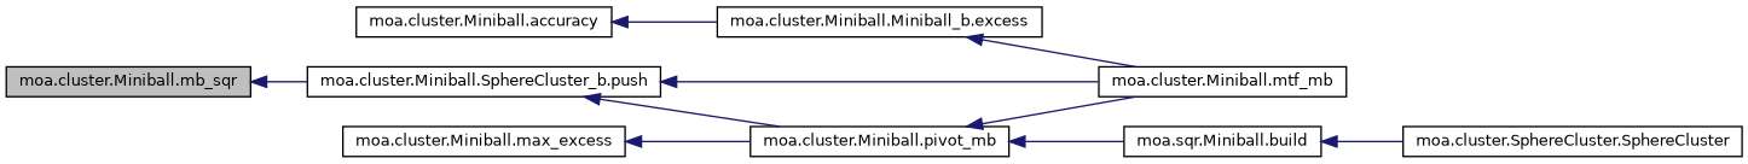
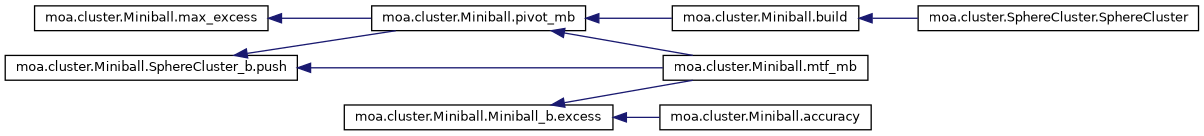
  digraph {
    rankdir=LR
    node [color=black fillcolor=white fontname=Helvetica fontsize=10 shape=record style=filled]
    edge [color=midnightblue dir=back fontname=Helvetica fontsize=10 labelfontname=Helvetica labelfontsize=10 style=solid]
-   n1 [fillcolor=grey75 fontcolor=black height=0.2 label="moa.cluster.Miniball.mb_sqr" width=0.4]
    n2 [height=0.2 label="moa.cluster.Miniball.SphereCluster_b.push" width=0.4]
    n3 [height=0.2 label="moa.cluster.Miniball.Miniball_b.excess" width=0.4]
    n4 [height=0.2 label="moa.cluster.Miniball.accuracy" width=0.4]
    n5 [height=0.2 label="moa.cluster.Miniball.mtf_mb" width=0.4]
    n6 [height=0.2 label="moa.cluster.Miniball.max_excess" width=0.4]
    n7 [height=0.2 label="moa.cluster.Miniball.pivot_mb" width=0.4]
-   n8 [height=0.2 label="moa.sqr.Miniball.build" width=0.4]
+   n8 [height=0.2 label="moa.cluster.Miniball.build" width=0.4]
    n9 [height=0.2 label="moa.cluster.SphereCluster.SphereCluster" width=0.4]
-   n1 -> n2
    n2 -> n5
    n2 -> n7
-   n4 -> n3
+   n3 -> n4
    n3 -> n5
    n6 -> n7
    n7 -> n5
    n7 -> n8
    n8 -> n9
  }
